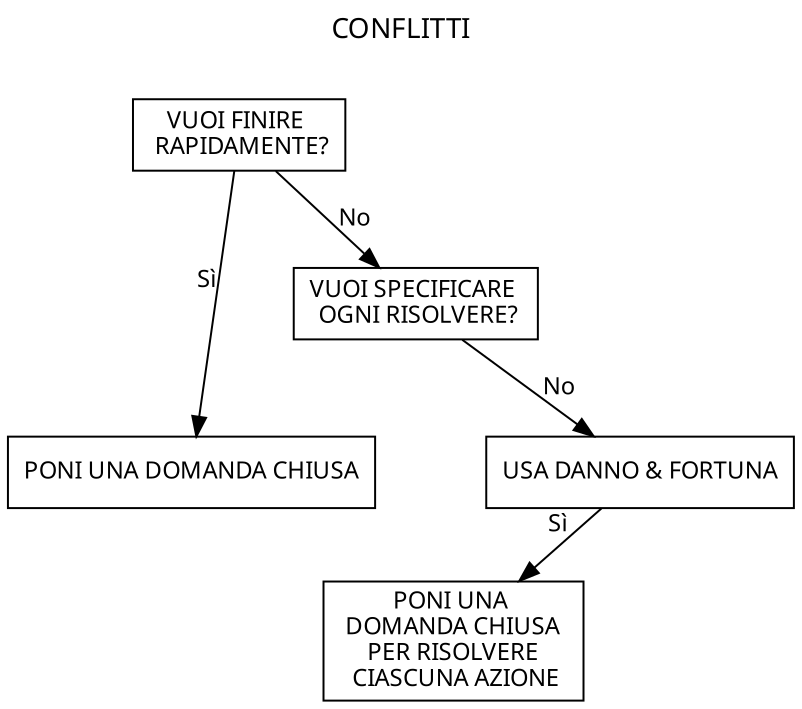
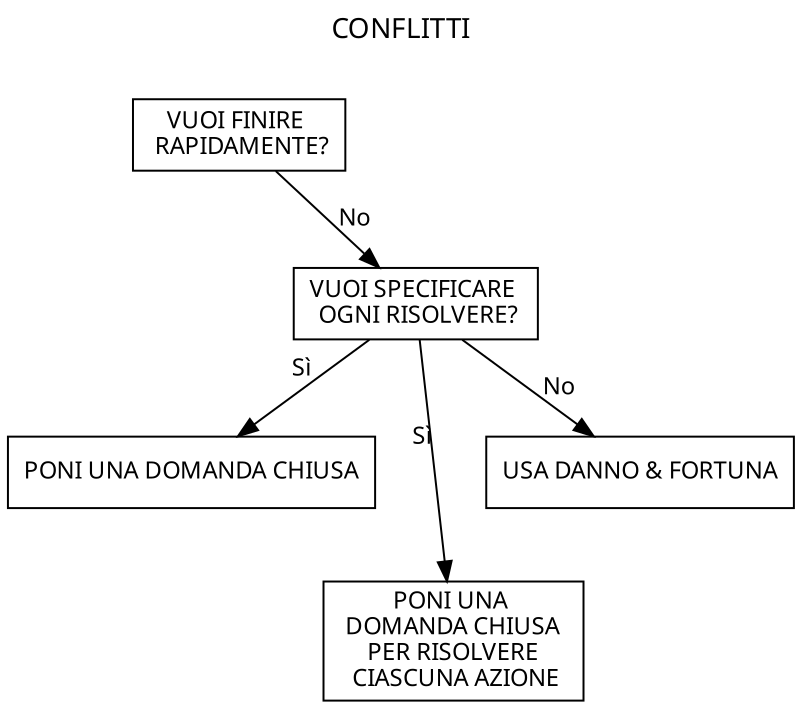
  digraph {
    fontname="Permanent Marker"
    label=CONFLITTI
    labelloc=t
    node [fontname="Permanent Marker" fontsize=12 shape=rect]
    edge [fontname="Permanent Marker" fontsize=12]
    n1 [label="PONI UNA DOMANDA CHIUSA"]
    n2 [label="VUOI FINIRE \n RAPIDAMENTE?"]
    n3 [label="VUOI SPECIFICARE \n OGNI RISOLVERE?"]
    n4 [label="PONI UNA \n DOMANDA CHIUSA \n PER RISOLVERE \n CIASCUNA AZIONE"]
    n5 [label="USA DANNO & FORTUNA"]
-   n2 -> n1 [xlabel="Sì"]
+   n3 -> n1 [xlabel="Sì"]
    n2 -> n3 [label=No]
-   n5 -> n4 [xlabel="Sì"]
+   n3 -> n4 [xlabel="Sì"]
    n3 -> n5 [label=No]
  }
